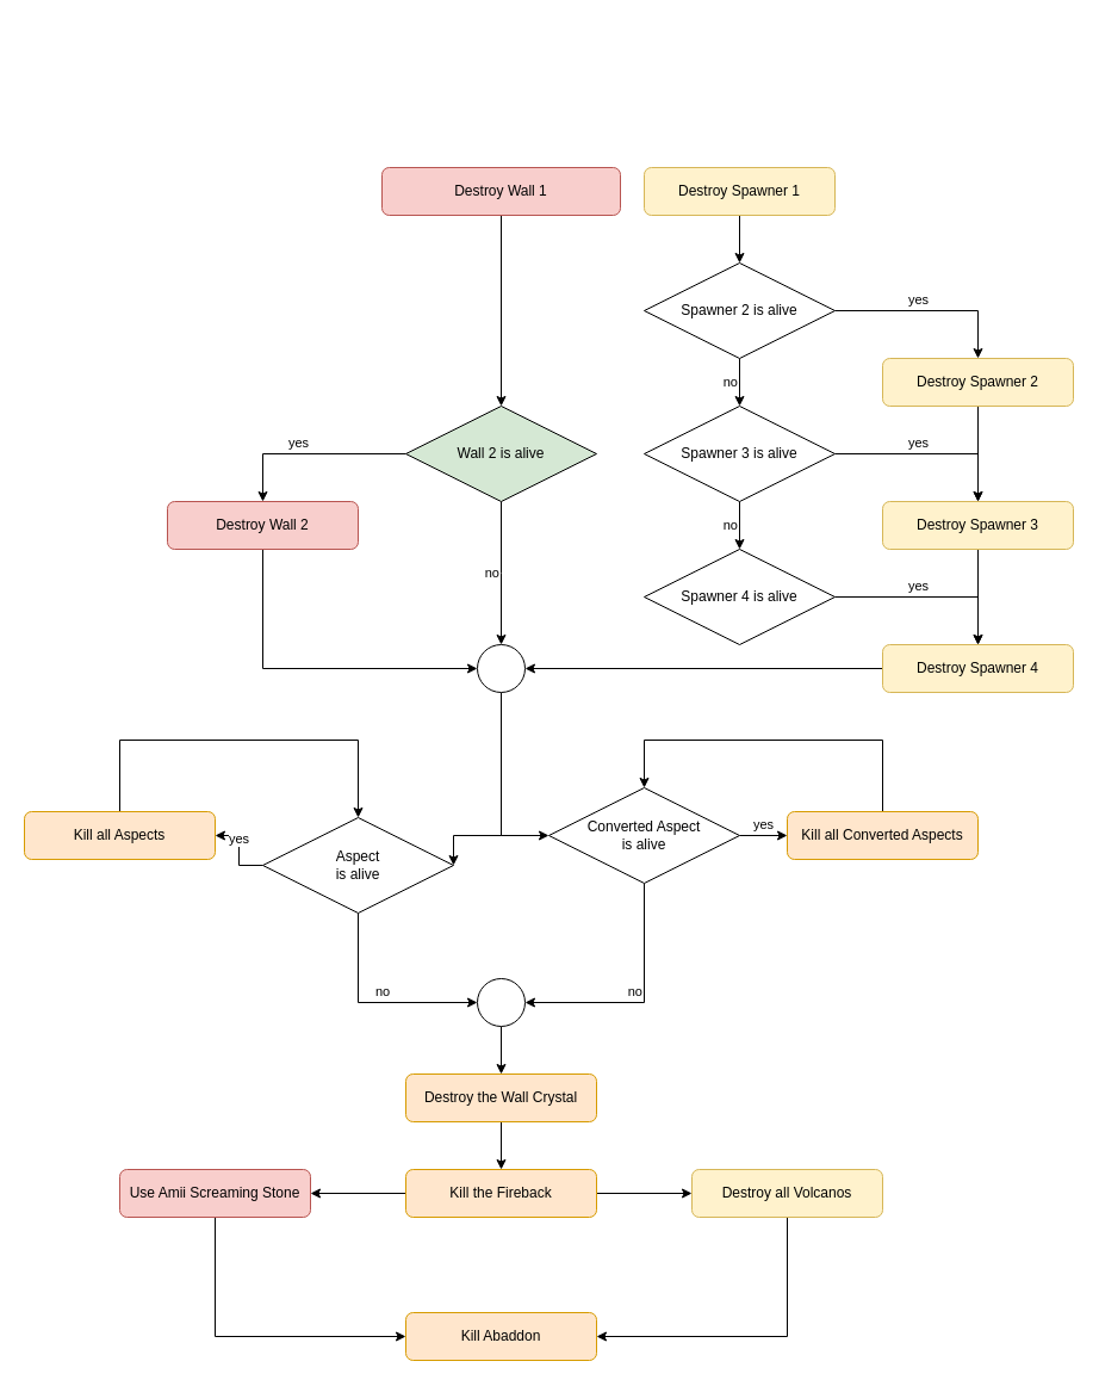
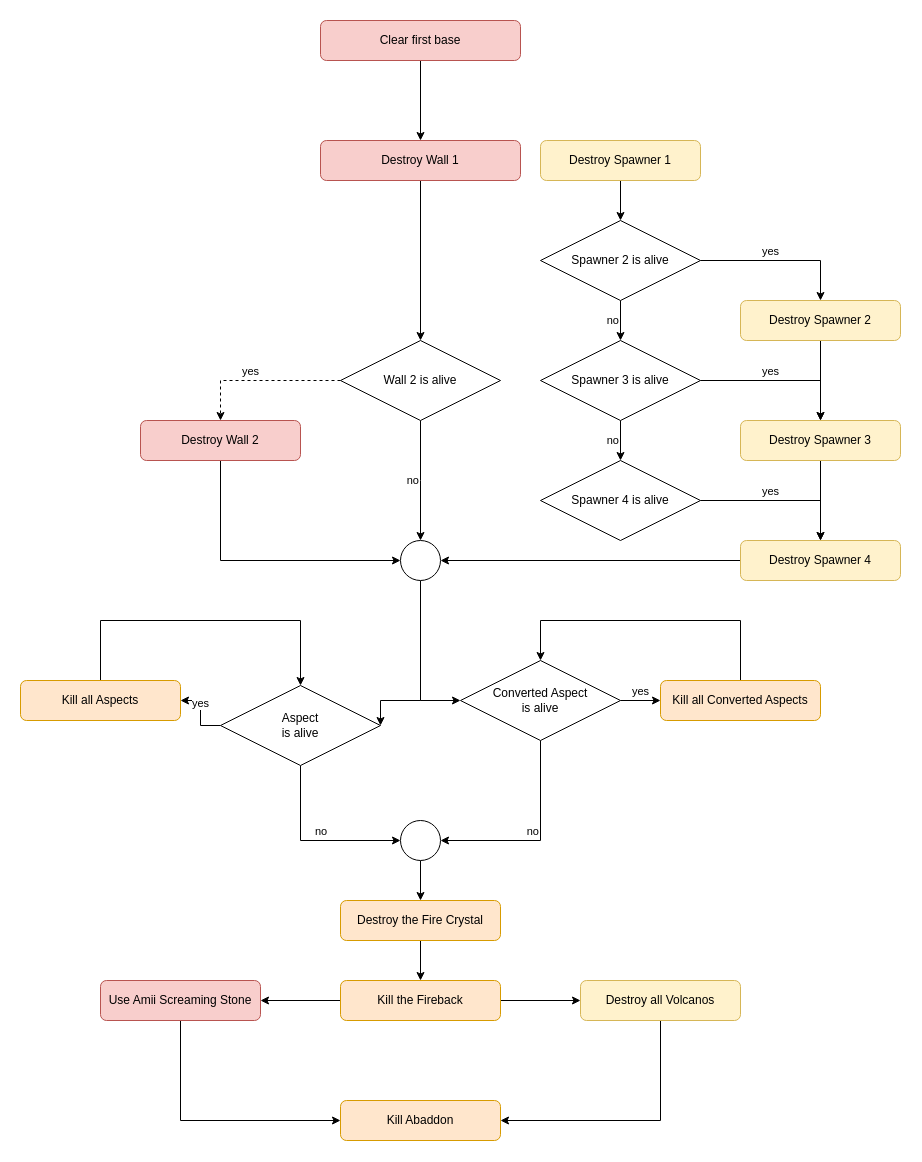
  <mxCell id="0" />
  <mxCell id="1" parent="0" />
  <mxCell id="2" style="edgeStyle=orthogonalEdgeStyle;rounded=0;orthogonalLoop=1;jettySize=auto;html=1;entryX=0.5;entryY=0;entryDx=0;entryDy=0;" parent="1" source="3" target="12" edge="1"><mxGeometry relative="1" as="geometry" /></mxCell>
  <mxCell id="3" value="Destroy Spawner 1" style="rounded=1;whiteSpace=wrap;html=1;fontSize=12;glass=0;strokeWidth=1;shadow=0;fillColor=#fff2cc;strokeColor=#d6b656;" parent="1" vertex="1"><mxGeometry x="540" y="140" width="160" height="40" as="geometry" /></mxCell>
  <mxCell id="4" style="edgeStyle=orthogonalEdgeStyle;rounded=0;orthogonalLoop=1;jettySize=auto;html=1;entryX=0.5;entryY=0;entryDx=0;entryDy=0;" parent="1" source="5" target="7" edge="1"><mxGeometry relative="1" as="geometry" /></mxCell>
  <mxCell id="5" value="Destroy Spawner 2" style="rounded=1;whiteSpace=wrap;html=1;fontSize=12;glass=0;strokeWidth=1;shadow=0;fillColor=#fff2cc;strokeColor=#d6b656;" parent="1" vertex="1"><mxGeometry x="740" y="300" width="160" height="40" as="geometry" /></mxCell>
  <mxCell id="6" style="edgeStyle=orthogonalEdgeStyle;rounded=0;orthogonalLoop=1;jettySize=auto;html=1;entryX=0.5;entryY=0;entryDx=0;entryDy=0;" parent="1" source="7" target="9" edge="1"><mxGeometry relative="1" as="geometry" /></mxCell>
  <mxCell id="7" value="Destroy Spawner 3" style="rounded=1;whiteSpace=wrap;html=1;fontSize=12;glass=0;strokeWidth=1;shadow=0;fillColor=#fff2cc;strokeColor=#d6b656;" parent="1" vertex="1"><mxGeometry x="740" y="420" width="160" height="40" as="geometry" /></mxCell>
  <mxCell id="8" style="edgeStyle=orthogonalEdgeStyle;rounded=0;orthogonalLoop=1;jettySize=auto;html=1;align=right;" parent="1" source="9" edge="1"><mxGeometry relative="1" as="geometry"><mxPoint x="440" y="560" as="targetPoint" /></mxGeometry></mxCell>
  <mxCell id="9" value="Destroy Spawner 4" style="rounded=1;whiteSpace=wrap;html=1;fontSize=12;glass=0;strokeWidth=1;shadow=0;fillColor=#fff2cc;strokeColor=#d6b656;" parent="1" vertex="1"><mxGeometry x="740" y="540" width="160" height="40" as="geometry" /></mxCell>
  <mxCell id="10" value="yes" style="edgeStyle=orthogonalEdgeStyle;rounded=0;orthogonalLoop=1;jettySize=auto;html=1;entryX=0.5;entryY=0;entryDx=0;entryDy=0;verticalAlign=bottom;align=right;labelPosition=left;verticalLabelPosition=top;" parent="1" source="12" target="5" edge="1"><mxGeometry relative="1" as="geometry" /></mxCell>
  <mxCell id="11" value="no" style="edgeStyle=orthogonalEdgeStyle;rounded=0;orthogonalLoop=1;jettySize=auto;html=1;entryX=0.5;entryY=0;entryDx=0;entryDy=0;align=right;" parent="1" source="12" target="15" edge="1"><mxGeometry relative="1" as="geometry" /></mxCell>
  <mxCell id="12" value="Spawner 2 is alive" style="rhombus;whiteSpace=wrap;html=1;" parent="1" vertex="1"><mxGeometry x="540" y="220" width="160" height="80" as="geometry" /></mxCell>
  <mxCell id="13" value="yes" style="edgeStyle=orthogonalEdgeStyle;rounded=0;orthogonalLoop=1;jettySize=auto;html=1;entryX=0.5;entryY=0;entryDx=0;entryDy=0;align=right;verticalAlign=bottom;" parent="1" source="15" target="7" edge="1"><mxGeometry relative="1" as="geometry" /></mxCell>
  <mxCell id="14" value="no" style="edgeStyle=orthogonalEdgeStyle;rounded=0;orthogonalLoop=1;jettySize=auto;html=1;entryX=0.5;entryY=0;entryDx=0;entryDy=0;align=right;" parent="1" source="15" target="17" edge="1"><mxGeometry relative="1" as="geometry" /></mxCell>
  <mxCell id="15" value="Spawner 3 is alive" style="rhombus;whiteSpace=wrap;html=1;" parent="1" vertex="1"><mxGeometry x="540" y="340" width="160" height="80" as="geometry" /></mxCell>
  <mxCell id="16" value="yes" style="edgeStyle=orthogonalEdgeStyle;rounded=0;orthogonalLoop=1;jettySize=auto;html=1;entryX=0.5;entryY=0;entryDx=0;entryDy=0;align=right;verticalAlign=bottom;" parent="1" source="17" target="9" edge="1"><mxGeometry relative="1" as="geometry" /></mxCell>
  <mxCell id="17" value="Spawner 4 is alive" style="rhombus;whiteSpace=wrap;html=1;" parent="1" vertex="1"><mxGeometry x="540" y="460" width="160" height="80" as="geometry" /></mxCell>
  <mxCell id="18" style="edgeStyle=orthogonalEdgeStyle;rounded=0;orthogonalLoop=1;jettySize=auto;html=1;endArrow=classic;endFill=1;align=right;" parent="1" source="19" target="24" edge="1"><mxGeometry relative="1" as="geometry" /></mxCell>
  <mxCell id="19" value="Destroy Wall 1" style="rounded=1;whiteSpace=wrap;html=1;fontSize=12;glass=0;strokeWidth=1;shadow=0;fillColor=#f8cecc;strokeColor=#b85450;" parent="1" vertex="1"><mxGeometry x="320" y="140" width="200" height="40" as="geometry" /></mxCell>
  <mxCell id="20" style="edgeStyle=orthogonalEdgeStyle;rounded=0;orthogonalLoop=1;jettySize=auto;html=1;entryX=0;entryY=0.5;entryDx=0;entryDy=0;endArrow=classic;endFill=1;align=center;" parent="1" source="21" target="32" edge="1"><mxGeometry relative="1" as="geometry"><Array as="points"><mxPoint x="220" y="560" /></Array></mxGeometry></mxCell>
  <mxCell id="21" value="Destroy Wall 2" style="rounded=1;whiteSpace=wrap;html=1;fontSize=12;glass=0;strokeWidth=1;shadow=0;fillColor=#f8cecc;strokeColor=#b85450;" parent="1" vertex="1"><mxGeometry x="140" y="420" width="160" height="40" as="geometry" /></mxCell>
  <mxCell id="22" value="no" style="edgeStyle=orthogonalEdgeStyle;rounded=0;orthogonalLoop=1;jettySize=auto;html=1;endArrow=classic;endFill=1;align=right;" parent="1" source="24" edge="1"><mxGeometry relative="1" as="geometry"><mxPoint x="420" y="540" as="targetPoint" /></mxGeometry></mxCell>
- <mxCell id="23" value="yes" style="edgeStyle=orthogonalEdgeStyle;rounded=0;orthogonalLoop=1;jettySize=auto;html=1;entryX=0.5;entryY=0;entryDx=0;entryDy=0;endArrow=classic;endFill=1;align=right;verticalAlign=bottom;" parent="1" source="24" target="21" edge="1"><mxGeometry relative="1" as="geometry" /></mxCell>
- <mxCell id="24" value="Wall 2 is alive" style="rhombus;whiteSpace=wrap;html=1;fillColor=#d5e8d4;" parent="1" vertex="1"><mxGeometry x="340" y="340" width="160" height="80" as="geometry" /></mxCell>
+ <mxCell id="23" value="yes" style="edgeStyle=orthogonalEdgeStyle;rounded=0;orthogonalLoop=1;jettySize=auto;html=1;entryX=0.5;entryY=0;entryDx=0;entryDy=0;endArrow=classic;endFill=1;align=right;verticalAlign=bottom;dashed=1;" parent="1" source="24" target="21" edge="1"><mxGeometry relative="1" as="geometry" /></mxCell>
+ <mxCell id="24" value="Wall 2 is alive" style="rhombus;whiteSpace=wrap;html=1;" parent="1" vertex="1"><mxGeometry x="340" y="340" width="160" height="80" as="geometry" /></mxCell>
  <mxCell id="25" value="no" style="edgeStyle=orthogonalEdgeStyle;rounded=0;orthogonalLoop=1;jettySize=auto;html=1;entryX=0;entryY=0.5;entryDx=0;entryDy=0;align=left;verticalAlign=bottom;" parent="1" source="27" target="37" edge="1"><mxGeometry relative="1" as="geometry"><mxPoint y="820" as="targetPoint" x="300" /><Array as="points"><mxPoint y="840" x="300" /></Array></mxGeometry></mxCell>
  <mxCell id="26" value="yes" style="edgeStyle=orthogonalEdgeStyle;rounded=0;orthogonalLoop=1;jettySize=auto;html=1;entryX=1;entryY=0.5;entryDx=0;entryDy=0;align=center;verticalAlign=bottom;" parent="1" source="27" target="29" edge="1"><mxGeometry relative="1" as="geometry" /></mxCell>
  <mxCell id="27" value="Aspect &lt;br&gt;is alive" style="rhombus;whiteSpace=wrap;html=1;" parent="1" vertex="1"><mxGeometry x="220" y="685" width="160" height="80" as="geometry" /></mxCell>
  <mxCell id="28" style="edgeStyle=orthogonalEdgeStyle;rounded=0;orthogonalLoop=1;jettySize=auto;html=1;entryX=0.5;entryY=0;entryDx=0;entryDy=0;endArrow=classic;endFill=1;align=left;" parent="1" source="29" target="27" edge="1"><mxGeometry relative="1" as="geometry"><Array as="points"><mxPoint x="100" y="620" /><mxPoint y="620" x="300" /></Array></mxGeometry></mxCell>
  <mxCell id="29" value="Kill all Aspects" style="rounded=1;whiteSpace=wrap;html=1;fontSize=12;glass=0;strokeWidth=1;shadow=0;fillColor=#ffe6cc;strokeColor=#d79b00;" parent="1" vertex="1"><mxGeometry x="20" y="680" width="160" height="40" as="geometry" /></mxCell>
  <mxCell id="30" style="edgeStyle=orthogonalEdgeStyle;rounded=0;orthogonalLoop=1;jettySize=auto;html=1;entryX=1;entryY=0.5;entryDx=0;entryDy=0;endArrow=classic;endFill=1;align=right;" parent="1" target="27" edge="1"><mxGeometry relative="1" as="geometry"><mxPoint x="420" y="660" as="sourcePoint" /><Array as="points"><mxPoint x="420" y="700" /></Array></mxGeometry></mxCell>
  <mxCell id="31" style="edgeStyle=orthogonalEdgeStyle;rounded=0;orthogonalLoop=1;jettySize=auto;html=1;entryX=0;entryY=0.5;entryDx=0;entryDy=0;endArrow=classic;endFill=1;align=right;exitX=0.5;exitY=1;exitDx=0;exitDy=0;" parent="1" source="32" target="35" edge="1"><mxGeometry relative="1" as="geometry"><mxPoint x="420" y="660" as="sourcePoint" /><Array as="points"><mxPoint x="420" y="700" /></Array></mxGeometry></mxCell>
  <mxCell id="32" value="" style="ellipse;whiteSpace=wrap;html=1;" parent="1" vertex="1"><mxGeometry x="400" y="540" width="40" height="40" as="geometry" /></mxCell>
  <mxCell id="33" value="no" style="edgeStyle=orthogonalEdgeStyle;rounded=0;orthogonalLoop=1;jettySize=auto;html=1;entryX=1;entryY=0.5;entryDx=0;entryDy=0;endArrow=classic;endFill=1;align=right;verticalAlign=bottom;" parent="1" source="35" target="37" edge="1"><mxGeometry relative="1" as="geometry"><Array as="points"><mxPoint x="540" y="840" /></Array></mxGeometry></mxCell>
  <mxCell id="34" value="yes" style="edgeStyle=orthogonalEdgeStyle;rounded=0;orthogonalLoop=1;jettySize=auto;html=1;entryX=0;entryY=0.5;entryDx=0;entryDy=0;endArrow=classic;endFill=1;align=center;verticalAlign=bottom;" parent="1" source="35" target="39" edge="1"><mxGeometry relative="1" as="geometry" /></mxCell>
  <mxCell id="35" value="Converted Aspect&lt;br&gt;is alive" style="rhombus;whiteSpace=wrap;html=1;" parent="1" vertex="1"><mxGeometry x="460" y="660" width="160" height="80" as="geometry" /></mxCell>
  <mxCell id="36" style="edgeStyle=orthogonalEdgeStyle;rounded=0;orthogonalLoop=1;jettySize=auto;html=1;entryX=0.5;entryY=0;entryDx=0;entryDy=0;endArrow=classic;endFill=1;align=center;" parent="1" source="37" target="41" edge="1"><mxGeometry relative="1" as="geometry" /></mxCell>
  <mxCell id="37" value="" style="ellipse;whiteSpace=wrap;html=1;" parent="1" vertex="1"><mxGeometry x="400" y="820" width="40" height="40" as="geometry" /></mxCell>
  <mxCell id="38" style="edgeStyle=orthogonalEdgeStyle;rounded=0;orthogonalLoop=1;jettySize=auto;html=1;entryX=0.5;entryY=0;entryDx=0;entryDy=0;endArrow=classic;endFill=1;align=center;" parent="1" source="39" target="35" edge="1"><mxGeometry relative="1" as="geometry"><Array as="points"><mxPoint x="740" y="620" /><mxPoint x="540" y="620" /></Array></mxGeometry></mxCell>
  <mxCell id="39" value="Kill all Converted Aspects" style="rounded=1;whiteSpace=wrap;html=1;fontSize=12;glass=0;strokeWidth=1;shadow=0;fillColor=#ffe6cc;strokeColor=#d79b00;" parent="1" vertex="1"><mxGeometry x="660" y="680" width="160" height="40" as="geometry" /></mxCell>
  <mxCell id="40" style="edgeStyle=orthogonalEdgeStyle;rounded=0;orthogonalLoop=1;jettySize=auto;html=1;entryX=0.5;entryY=0;entryDx=0;entryDy=0;endArrow=classic;endFill=1;align=center;" parent="1" source="41" target="44" edge="1"><mxGeometry relative="1" as="geometry" /></mxCell>
- <mxCell id="41" value="Destroy the Wall Crystal" style="rounded=1;whiteSpace=wrap;html=1;fontSize=12;glass=0;strokeWidth=1;shadow=0;fillColor=#ffe6cc;strokeColor=#d79b00;" parent="1" vertex="1"><mxGeometry x="340" y="900" width="160" height="40" as="geometry" /></mxCell>
+ <mxCell id="41" value="Destroy the Fire Crystal" style="rounded=1;whiteSpace=wrap;html=1;fontSize=12;glass=0;strokeWidth=1;shadow=0;fillColor=#ffe6cc;strokeColor=#d79b00;" parent="1" vertex="1"><mxGeometry x="340" y="900" width="160" height="40" as="geometry" /></mxCell>
  <mxCell id="42" style="edgeStyle=orthogonalEdgeStyle;rounded=0;orthogonalLoop=1;jettySize=auto;html=1;entryX=1;entryY=0.5;entryDx=0;entryDy=0;endArrow=classic;endFill=1;align=center;" parent="1" source="44" target="46" edge="1"><mxGeometry relative="1" as="geometry" /></mxCell>
  <mxCell id="43" style="edgeStyle=orthogonalEdgeStyle;rounded=0;orthogonalLoop=1;jettySize=auto;html=1;entryX=0;entryY=0.5;entryDx=0;entryDy=0;endArrow=classic;endFill=1;align=center;" parent="1" source="44" target="48" edge="1"><mxGeometry relative="1" as="geometry" /></mxCell>
  <mxCell id="44" value="Kill the Fireback" style="rounded=1;whiteSpace=wrap;html=1;fontSize=12;glass=0;strokeWidth=1;shadow=0;fillColor=#ffe6cc;strokeColor=#d79b00;" parent="1" vertex="1"><mxGeometry x="340" y="980" width="160" height="40" as="geometry" /></mxCell>
  <mxCell id="45" style="edgeStyle=orthogonalEdgeStyle;rounded=0;orthogonalLoop=1;jettySize=auto;html=1;entryX=0;entryY=0.5;entryDx=0;entryDy=0;endArrow=classic;endFill=1;align=center;" parent="1" source="46" target="49" edge="1"><mxGeometry relative="1" as="geometry"><Array as="points"><mxPoint x="180" y="1120" /></Array></mxGeometry></mxCell>
  <mxCell id="46" value="Use Amii Screaming Stone" style="rounded=1;whiteSpace=wrap;html=1;fontSize=12;glass=0;strokeWidth=1;shadow=0;fillColor=#f8cecc;strokeColor=#b85450;" parent="1" vertex="1"><mxGeometry x="100" y="980" width="160" height="40" as="geometry" /></mxCell>
  <mxCell id="47" style="edgeStyle=orthogonalEdgeStyle;rounded=0;orthogonalLoop=1;jettySize=auto;html=1;entryX=1;entryY=0.5;entryDx=0;entryDy=0;endArrow=classic;endFill=1;align=center;" parent="1" source="48" target="49" edge="1"><mxGeometry relative="1" as="geometry"><Array as="points"><mxPoint x="660" y="1120" /></Array></mxGeometry></mxCell>
  <mxCell id="48" value="Destroy all Volcanos" style="rounded=1;whiteSpace=wrap;html=1;fontSize=12;glass=0;strokeWidth=1;shadow=0;fillColor=#fff2cc;strokeColor=#d6b656;" parent="1" vertex="1"><mxGeometry x="580" y="980" width="160" height="40" as="geometry" /></mxCell>
  <mxCell id="49" value="Kill Abaddon" style="rounded=1;whiteSpace=wrap;html=1;fontSize=12;glass=0;strokeWidth=1;shadow=0;fillColor=#ffe6cc;strokeColor=#d79b00;" parent="1" vertex="1"><mxGeometry x="340" y="1100" width="160" height="40" as="geometry" /></mxCell>
+ <mxCell id="50" style="edgeStyle=orthogonalEdgeStyle;rounded=0;orthogonalLoop=1;jettySize=auto;html=1;entryX=0.5;entryY=0;entryDx=0;entryDy=0;" parent="1" source="51" target="19" edge="1"><mxGeometry relative="1" as="geometry" /></mxCell>
+ <mxCell id="51" value="Clear first base" style="rounded=1;whiteSpace=wrap;html=1;fontSize=12;glass=0;strokeWidth=1;shadow=0;fillColor=#f8cecc;strokeColor=#b85450;" parent="1" vertex="1"><mxGeometry x="320" y="20" width="200" height="40" as="geometry" /></mxCell>
